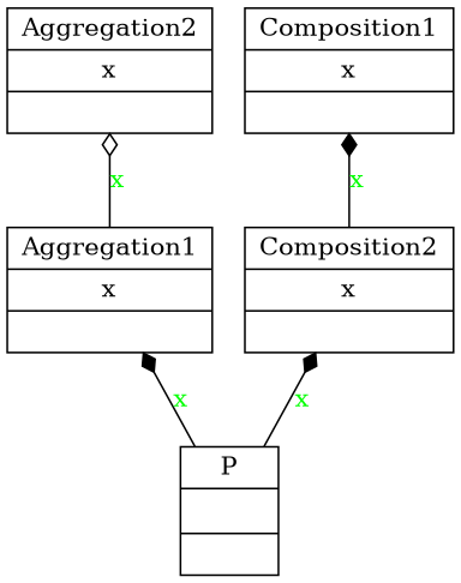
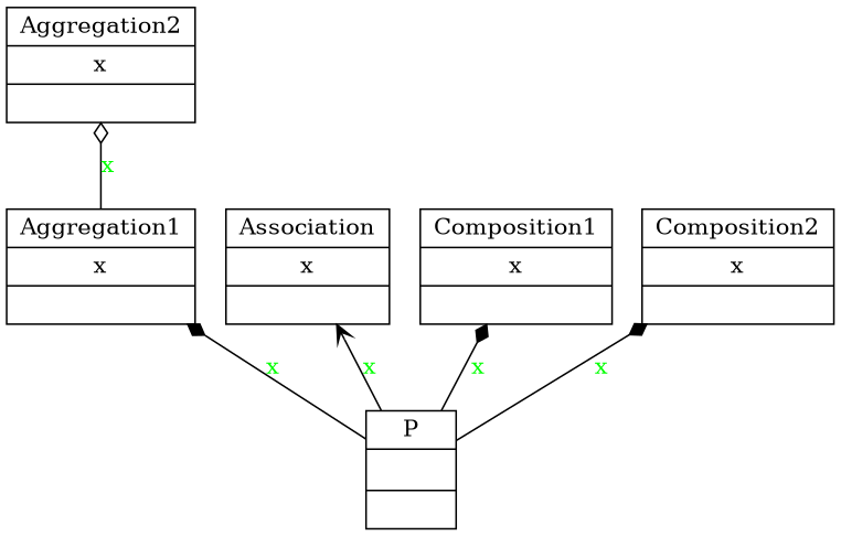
  digraph {
    rankdir=BT
    node [color=black fontcolor=black shape=record style=solid]
    edge [arrowhead=diamond arrowtail=none fontcolor=green style=solid]
    n1 [label=<{Aggregation1|x<br ALIGN="LEFT"/>|}>]
    n2 [label=<{Aggregation2|x<br ALIGN="LEFT"/>|}>]
+   n3 [label=<{Association|x<br ALIGN="LEFT"/>|}>]
    n4 [label=<{Composition1|x<br ALIGN="LEFT"/>|}>]
    n5 [label=<{Composition2|x<br ALIGN="LEFT"/>|}>]
    n6 [label=<{P|<br ALIGN="LEFT"/>|}>]
    n1 -> n2 [arrowhead=odiamond label=x]
    n6 -> n1 [label=x]
-   n5 -> n4 [label=x]
+   n6 -> n3 [arrowhead=vee label=x]
+   n6 -> n4 [label=x]
    n6 -> n5 [label=x]
  }
